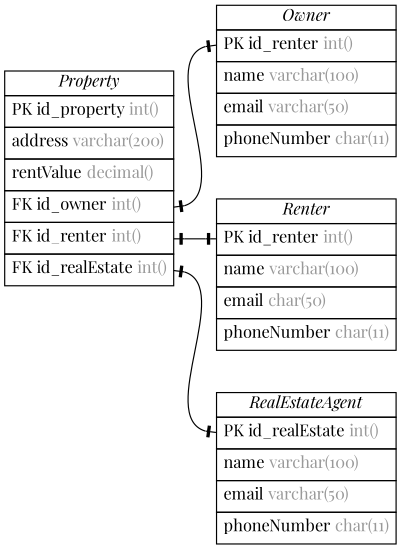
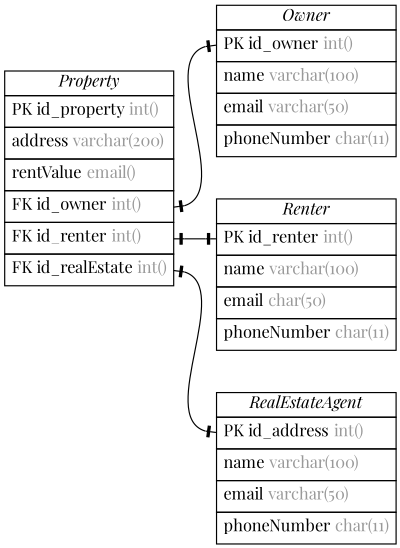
  digraph {
    concentrate=true
    fontname="Playfair Display"
    nodesep=0.5
    rankdir=LR
    splines=spline
    node [fontname="Playfair Display" shape=plain]
    edge [arrowhead=noneotee arrowsize=0.9 arrowtail=noneotee dir=both fontname="Playfair Display" fontsize=12 labelangle=32 labeldistance=1.8 penwidth=1.0]
-   n1 [label=<         <table border="0" cellborder="1" cellspacing="0" >         <tr><td><i>RealEstateAgent</i></td></tr>         <tr><td port="id_realEstate" align="left" cellpadding="5">PK id_realEstate <font color="grey60">int()</font></td></tr>         <tr><td port="name" align="left" cellpadding="5">name <font color="grey60">varchar(100)</font></td></tr>         <tr><td port="email" align="left" cellpadding="5">email <font color="grey60">varchar(50)</font></td></tr>         <tr><td port="phoneNumber" align="left" cellpadding="5">phoneNumber <font color="grey60">char(11)</font></td></tr>     </table>>]
+   n1 [label=<         <table border="0" cellborder="1" cellspacing="0" >         <tr><td><i>RealEstateAgent</i></td></tr>         <tr><td port="id_realEstate" align="left" cellpadding="5">PK id_address <font color="grey60">int()</font></td></tr>         <tr><td port="name" align="left" cellpadding="5">name <font color="grey60">varchar(100)</font></td></tr>         <tr><td port="email" align="left" cellpadding="5">email <font color="grey60">varchar(50)</font></td></tr>         <tr><td port="phoneNumber" align="left" cellpadding="5">phoneNumber <font color="grey60">char(11)</font></td></tr>     </table>>]
    n2 [label=<         <table border="0" cellborder="1" cellspacing="0" >         <tr><td><i>Renter</i></td></tr>         <tr><td port="id_renter" align="left" cellpadding="5">PK id_renter <font color="grey60">int()</font></td></tr>         <tr><td port="name" align="left" cellpadding="5">name <font color="grey60">varchar(100)</font></td></tr>         <tr><td port="email" align="left" cellpadding="5">email <font color="grey60">char(50)</font></td></tr>         <tr><td port="phoneNumber" align="left" cellpadding="5">phoneNumber <font color="grey60">char(11)</font></td></tr>     </table>>]
-   n3 [label=<         <table border="0" cellborder="1" cellspacing="0" >         <tr><td><i>Owner</i></td></tr>         <tr><td port="id_owner" align="left" cellpadding="5">PK id_renter <font color="grey60">int()</font></td></tr>         <tr><td port="name" align="left" cellpadding="5">name <font color="grey60">varchar(100)</font></td></tr>         <tr><td port="email" align="left" cellpadding="5">email <font color="grey60">varchar(50)</font></td></tr>         <tr><td port="phoneNumber" align="left" cellpadding="5">phoneNumber <font color="grey60">char(11)</font></td></tr>     </table>>]
-   n4 [label=<         <table border="0" cellborder="1" cellspacing="0" >         <tr><td><i>Property</i></td></tr>         <tr><td port="id_property" align="left" cellpadding="5">PK id_property <font color="grey60">int()</font></td></tr>         <tr><td port="address" align="left" cellpadding="5">address <font color="grey60">varchar(200)</font></td></tr>         <tr><td port="rentValue" align="left" cellpadding="5">rentValue <font color="grey60">decimal()</font></td></tr>         <tr><td port="id_owner" align="left" cellpadding="5">FK id_owner <font color="grey60">int()</font></td></tr>         <tr><td port="id_renter" align="left" cellpadding="5">FK id_renter <font color="grey60">int()</font></td></tr>         <tr><td port="id_realEstate" align="left" cellpadding="5">FK id_realEstate <font color="grey60">int()</font></td></tr>     </table>>]
+   n3 [label=<         <table border="0" cellborder="1" cellspacing="0" >         <tr><td><i>Owner</i></td></tr>         <tr><td port="id_owner" align="left" cellpadding="5">PK id_owner <font color="grey60">int()</font></td></tr>         <tr><td port="name" align="left" cellpadding="5">name <font color="grey60">varchar(100)</font></td></tr>         <tr><td port="email" align="left" cellpadding="5">email <font color="grey60">varchar(50)</font></td></tr>         <tr><td port="phoneNumber" align="left" cellpadding="5">phoneNumber <font color="grey60">char(11)</font></td></tr>     </table>>]
+   n4 [label=<         <table border="0" cellborder="1" cellspacing="0" >         <tr><td><i>Property</i></td></tr>         <tr><td port="id_property" align="left" cellpadding="5">PK id_property <font color="grey60">int()</font></td></tr>         <tr><td port="address" align="left" cellpadding="5">address <font color="grey60">varchar(200)</font></td></tr>         <tr><td port="rentValue" align="left" cellpadding="5">rentValue <font color="grey60">email()</font></td></tr>         <tr><td port="id_owner" align="left" cellpadding="5">FK id_owner <font color="grey60">int()</font></td></tr>         <tr><td port="id_renter" align="left" cellpadding="5">FK id_renter <font color="grey60">int()</font></td></tr>         <tr><td port="id_realEstate" align="left" cellpadding="5">FK id_realEstate <font color="grey60">int()</font></td></tr>     </table>>]
    n4 -> n1 [headport=id_realEstate tailport=id_realEstate]
    n4 -> n2 [headport=id_renter tailport=id_renter]
    n4 -> n3 [headport=id_owner tailport=id_owner]
  }
